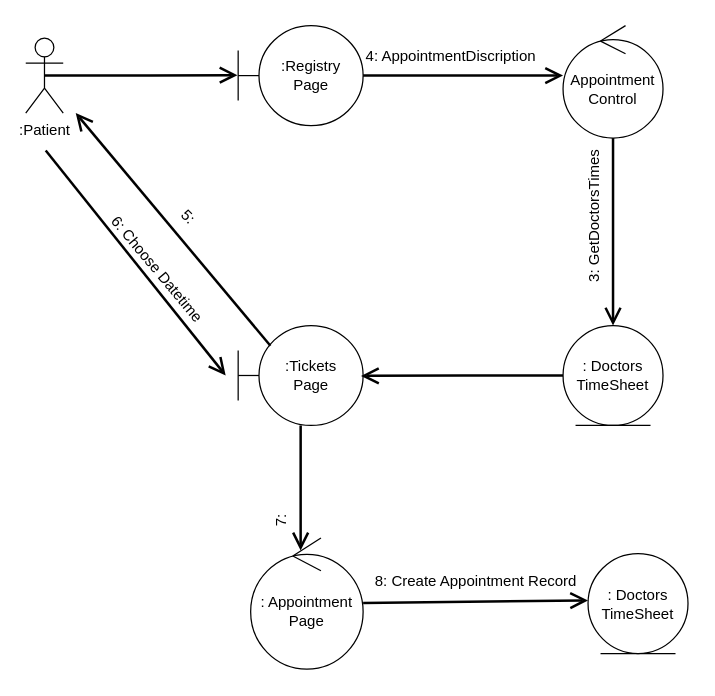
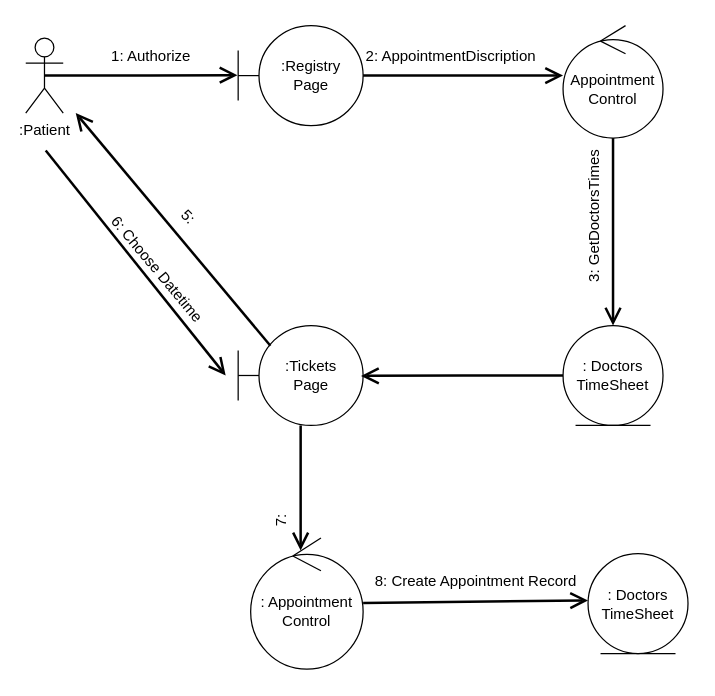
  <mxCell id="0" />
  <mxCell id="1" parent="0" />
  <mxCell id="2" value=":Patient" style="shape=umlActor;verticalLabelPosition=bottom;verticalAlign=top;html=1;" parent="1" vertex="1"><mxGeometry x="20" y="30" width="30" height="60" as="geometry" /></mxCell>
  <mxCell id="3" style="edgeStyle=orthogonalEdgeStyle;rounded=0;orthogonalLoop=1;jettySize=auto;html=1;strokeWidth=2;endArrow=open;endFill=0;endSize=10;" parent="1" edge="1"><mxGeometry relative="1" as="geometry"><mxPoint x="260" y="60" as="sourcePoint" /><mxPoint x="450" y="60" as="targetPoint" /></mxGeometry></mxCell>
  <mxCell id="4" style="edgeStyle=orthogonalEdgeStyle;rounded=0;orthogonalLoop=1;jettySize=auto;html=1;exitX=0.5;exitY=0.5;exitDx=0;exitDy=0;exitPerimeter=0;entryX=-0.008;entryY=0.494;entryDx=0;entryDy=0;entryPerimeter=0;endArrow=open;endFill=0;endSize=10;strokeWidth=2;" parent="1" source="2" edge="1"><mxGeometry relative="1" as="geometry"><mxPoint x="189.44" y="59.64" as="targetPoint" /></mxGeometry></mxCell>
- <mxCell id="6" value="4: AppointmentDiscription" style="text;html=1;align=center;verticalAlign=middle;resizable=0;points=[];autosize=1;strokeColor=none;fillColor=none;" parent="1" vertex="1"><mxGeometry x="280" y="30" width="160" height="30" as="geometry" /></mxCell>
+ <mxCell id="5" value="1: Authorize" style="text;html=1;align=center;verticalAlign=middle;resizable=0;points=[];autosize=1;strokeColor=none;fillColor=none;" parent="1" vertex="1"><mxGeometry x="75" y="30" width="90" height="30" as="geometry" /></mxCell>
+ <mxCell id="6" value="2: AppointmentDiscription" style="text;html=1;align=center;verticalAlign=middle;resizable=0;points=[];autosize=1;strokeColor=none;fillColor=none;" parent="1" vertex="1"><mxGeometry x="280" y="30" width="160" height="30" as="geometry" /></mxCell>
  <mxCell id="7" value=":Registry&lt;div&gt;Page&lt;/div&gt;" style="shape=umlBoundary;whiteSpace=wrap;html=1;" parent="1" vertex="1"><mxGeometry x="190" y="20" width="100" height="80" as="geometry" /></mxCell>
  <mxCell id="8" style="rounded=0;orthogonalLoop=1;jettySize=auto;html=1;entryX=1;entryY=0.5;entryDx=0;entryDy=0;strokeColor=none;" parent="1" source="10" target="11" edge="1"><mxGeometry relative="1" as="geometry" /></mxCell>
  <mxCell id="9" style="rounded=0;orthogonalLoop=1;jettySize=auto;html=1;entryX=0.5;entryY=0;entryDx=0;entryDy=0;strokeWidth=2;endSize=10;endArrow=open;endFill=0;" parent="1" source="10" target="11" edge="1"><mxGeometry relative="1" as="geometry" /></mxCell>
  <mxCell id="10" value="Appointment&lt;div&gt;Control&lt;/div&gt;" style="ellipse;shape=umlControl;whiteSpace=wrap;html=1;" parent="1" vertex="1"><mxGeometry x="450" y="20" width="80" height="90" as="geometry" /></mxCell>
  <mxCell id="11" value=": Doctors&lt;div&gt;TimeSheet&lt;/div&gt;" style="ellipse;shape=umlEntity;whiteSpace=wrap;html=1;" parent="1" vertex="1"><mxGeometry x="450" y="260" width="80" height="80" as="geometry" /></mxCell>
  <mxCell id="12" style="edgeStyle=orthogonalEdgeStyle;rounded=0;orthogonalLoop=1;jettySize=auto;html=1;strokeWidth=2;endSize=10;endArrow=open;endFill=0;" parent="1" source="13" edge="1"><mxGeometry relative="1" as="geometry"><mxPoint x="240" y="440" as="targetPoint" /></mxGeometry></mxCell>
  <mxCell id="13" value=":Tickets&lt;div&gt;Page&lt;/div&gt;" style="shape=umlBoundary;whiteSpace=wrap;html=1;" parent="1" vertex="1"><mxGeometry x="190" y="260" width="100" height="80" as="geometry" /></mxCell>
  <mxCell id="14" value="3: GetDoctorsTimes" style="text;html=1;align=center;verticalAlign=middle;resizable=0;points=[];autosize=1;strokeColor=none;fillColor=none;rotation=-90;" parent="1" vertex="1"><mxGeometry x="410" y="158" width="130" height="30" as="geometry" /></mxCell>
  <mxCell id="15" style="edgeStyle=orthogonalEdgeStyle;rounded=0;orthogonalLoop=1;jettySize=auto;html=1;exitX=0;exitY=0.5;exitDx=0;exitDy=0;entryX=0.983;entryY=0.504;entryDx=0;entryDy=0;entryPerimeter=0;strokeWidth=2;endArrow=open;endFill=0;endSize=10;" parent="1" source="11" target="13" edge="1"><mxGeometry relative="1" as="geometry" /></mxCell>
  <mxCell id="16" style="rounded=0;orthogonalLoop=1;jettySize=auto;html=1;strokeWidth=2;endSize=10;exitX=0.258;exitY=0.202;exitDx=0;exitDy=0;exitPerimeter=0;endArrow=open;endFill=0;" parent="1" source="13" edge="1"><mxGeometry relative="1" as="geometry"><mxPoint x="60" y="90" as="targetPoint" /></mxGeometry></mxCell>
  <mxCell id="17" value="5:" style="text;html=1;align=center;verticalAlign=middle;resizable=0;points=[];autosize=1;strokeColor=none;fillColor=none;rotation=45;" parent="1" vertex="1"><mxGeometry x="135" y="158" width="30" height="30" as="geometry" /></mxCell>
  <mxCell id="18" style="rounded=0;orthogonalLoop=1;jettySize=auto;html=1;endSize=10;strokeWidth=2;endArrow=open;endFill=0;" parent="1" source="19" edge="1"><mxGeometry relative="1" as="geometry"><mxPoint x="470" y="480" as="targetPoint" /></mxGeometry></mxCell>
- <mxCell id="19" value=": Appointment&lt;div&gt;Page&lt;/div&gt;" style="ellipse;shape=umlControl;whiteSpace=wrap;html=1;" parent="1" vertex="1"><mxGeometry x="200" y="430" width="90" height="105" as="geometry" /></mxCell>
+ <mxCell id="19" value=": Appointment&lt;div&gt;Control&lt;/div&gt;" style="ellipse;shape=umlControl;whiteSpace=wrap;html=1;" parent="1" vertex="1"><mxGeometry x="200" y="430" width="90" height="105" as="geometry" /></mxCell>
  <mxCell id="20" style="rounded=0;orthogonalLoop=1;jettySize=auto;html=1;endSize=10;strokeWidth=2;endArrow=open;endFill=0;" parent="1" edge="1"><mxGeometry relative="1" as="geometry"><mxPoint x="36" y="120" as="sourcePoint" /><mxPoint x="180" y="300" as="targetPoint" /></mxGeometry></mxCell>
  <mxCell id="21" value="6: Choose Datetime" style="text;html=1;align=center;verticalAlign=middle;resizable=0;points=[];autosize=1;strokeColor=none;fillColor=none;rotation=50;" parent="1" vertex="1"><mxGeometry x="60" y="200" width="130" height="30" as="geometry" /></mxCell>
  <mxCell id="22" value="8: Create Appointment Record" style="text;html=1;align=center;verticalAlign=middle;resizable=0;points=[];autosize=1;strokeColor=none;fillColor=none;rotation=0;" parent="1" vertex="1"><mxGeometry x="290" y="450" width="180" height="30" as="geometry" /></mxCell>
  <mxCell id="23" value="7:&amp;nbsp;" style="text;html=1;align=center;verticalAlign=middle;resizable=0;points=[];autosize=1;strokeColor=none;fillColor=none;rotation=-90;" parent="1" vertex="1"><mxGeometry x="205" y="400" width="40" height="30" as="geometry" /></mxCell>
  <mxCell id="24" value=": Doctors&lt;div&gt;TimeSheet&lt;/div&gt;" style="ellipse;shape=umlEntity;whiteSpace=wrap;html=1;" parent="1" vertex="1"><mxGeometry x="470" y="442.5" width="80" height="80" as="geometry" /></mxCell>
